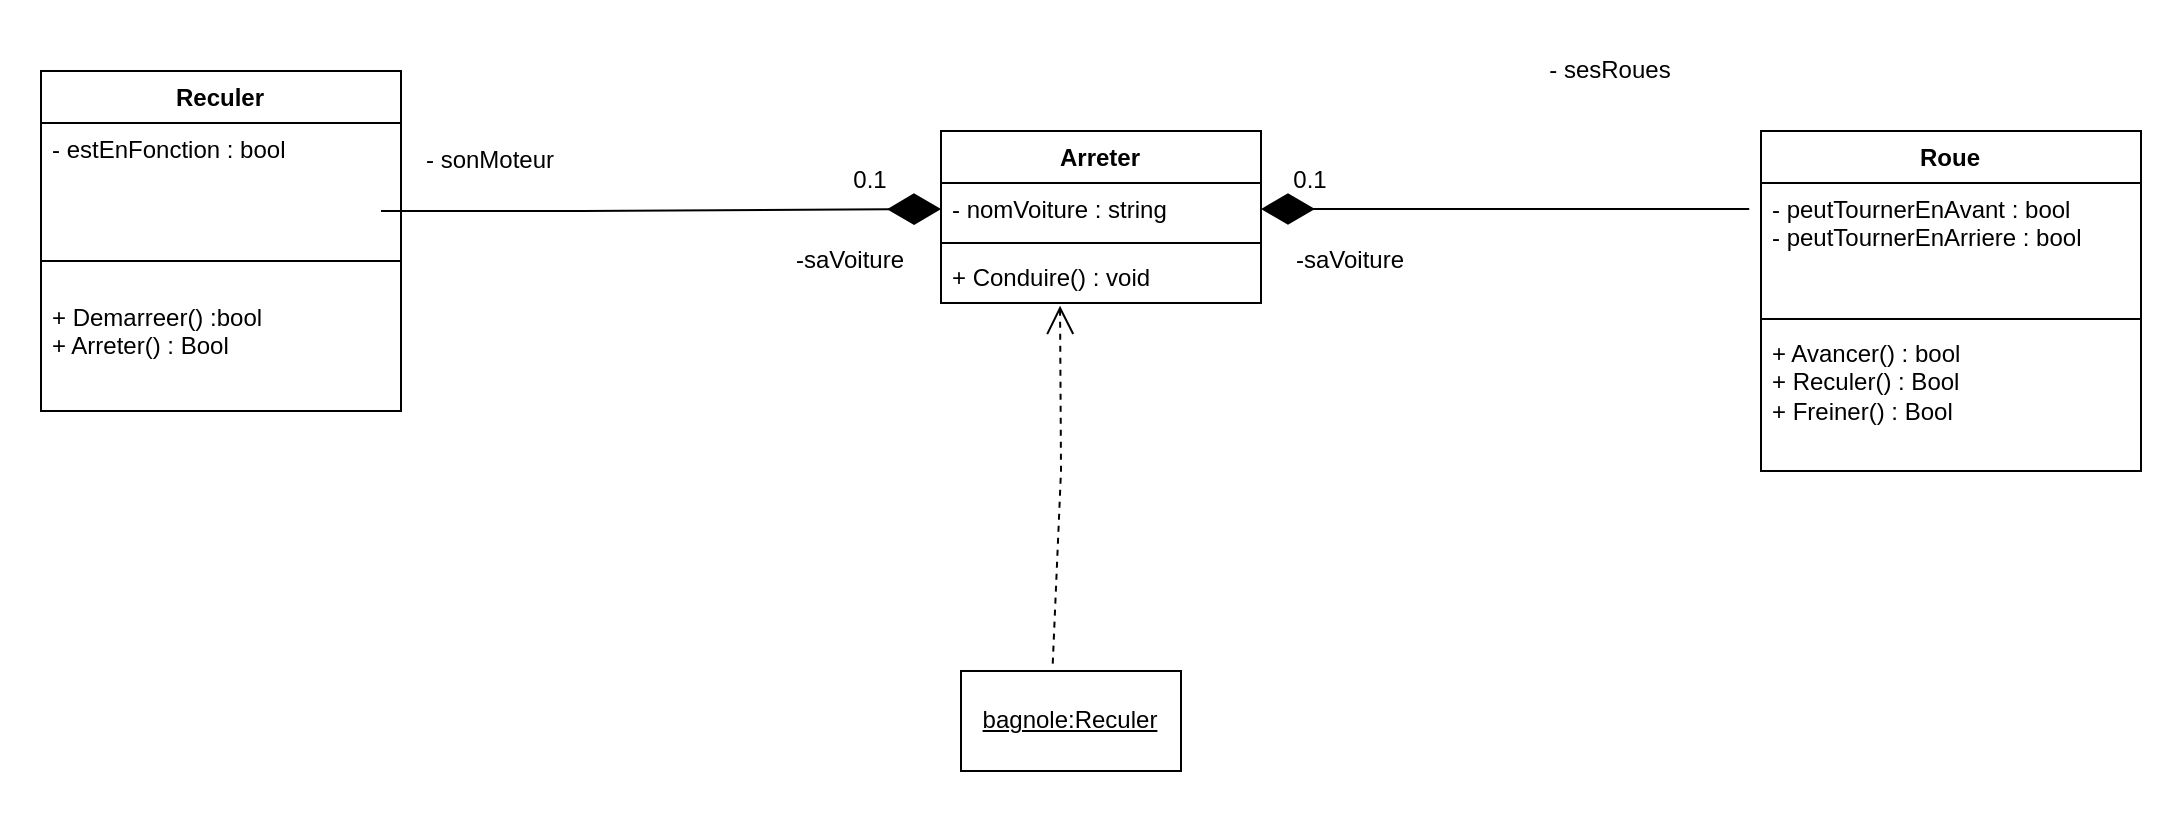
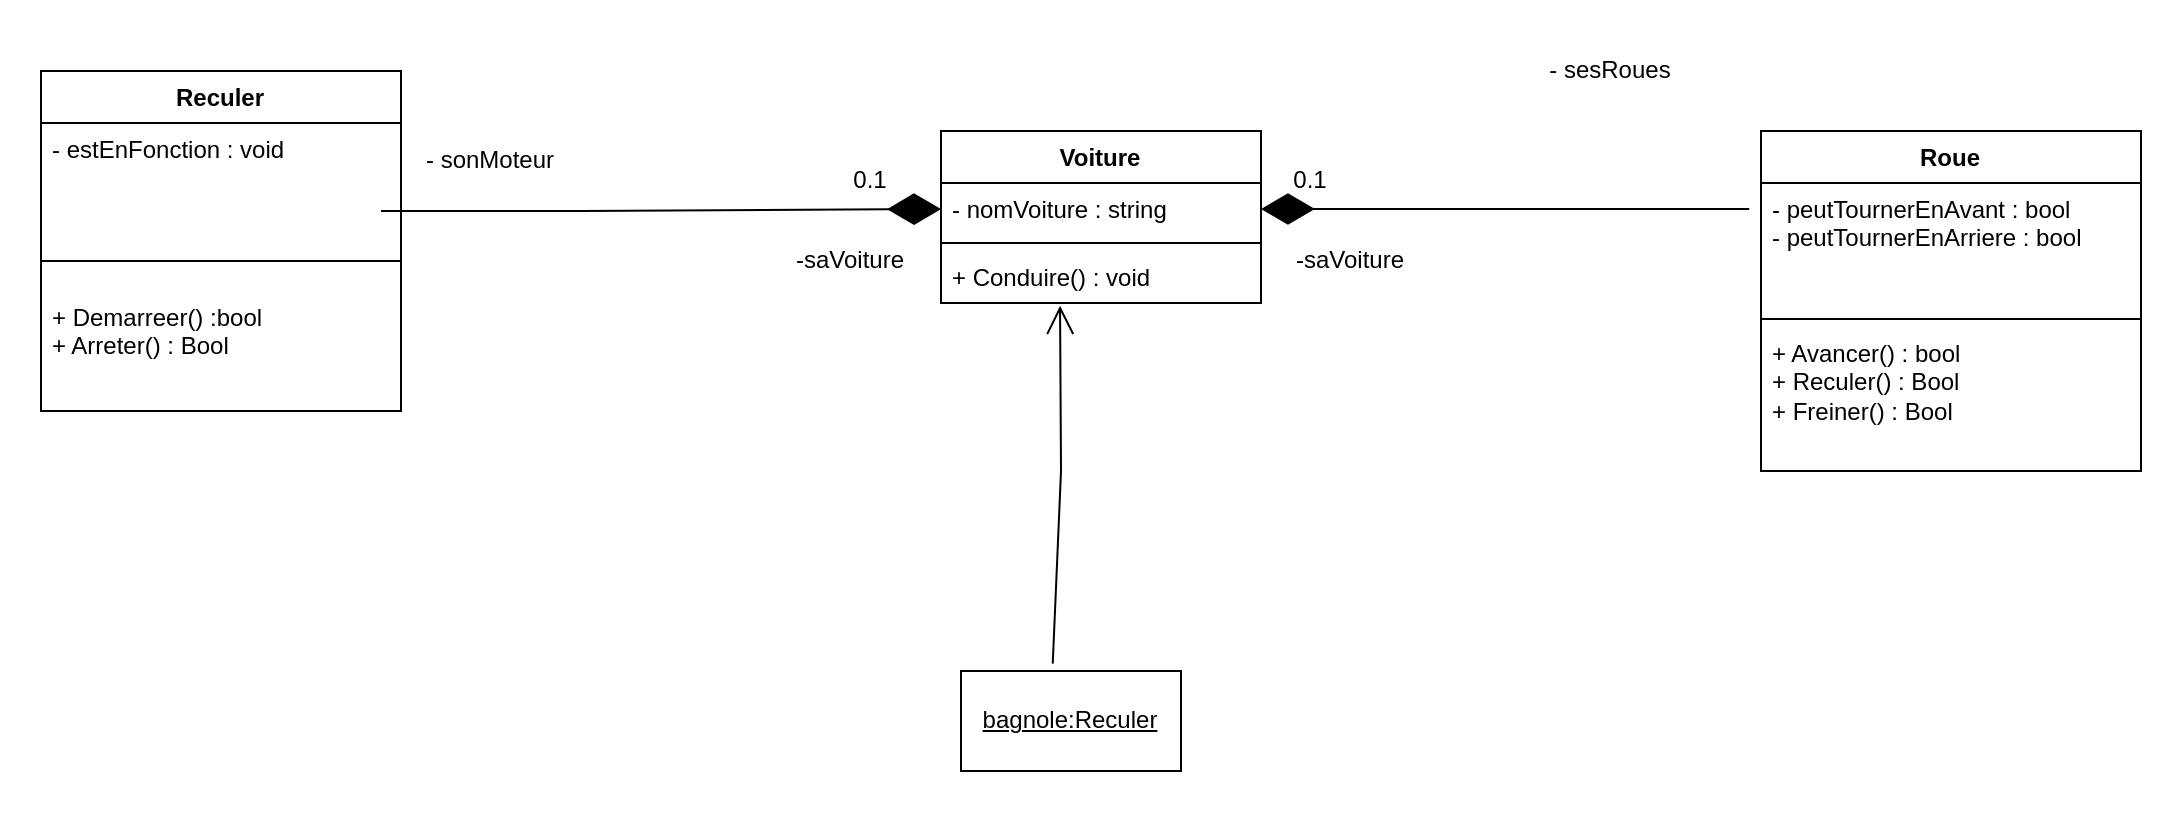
  <mxCell id="0" />
  <mxCell id="1" parent="0" />
  <mxCell id="2" value="Reculer" style="swimlane;fontStyle=1;align=center;verticalAlign=top;childLayout=stackLayout;horizontal=1;startSize=26;horizontalStack=0;resizeParent=1;resizeParentMax=0;resizeLast=0;collapsible=1;marginBottom=0;whiteSpace=wrap;html=1;" vertex="1" parent="1"><mxGeometry x="20" y="35" width="180" height="170" as="geometry" /></mxCell>
- <mxCell id="3" value="- estEnFonction : bool" style="text;strokeColor=none;fillColor=none;align=left;verticalAlign=top;spacingLeft=4;spacingRight=4;overflow=hidden;rotatable=0;points=[[0,0.5],[1,0.5]];portConstraint=eastwest;whiteSpace=wrap;html=1;" vertex="1" parent="2"><mxGeometry y="26" width="180" height="54" as="geometry" /></mxCell>
+ <mxCell id="3" value="- estEnFonction : void" style="text;strokeColor=none;fillColor=none;align=left;verticalAlign=top;spacingLeft=4;spacingRight=4;overflow=hidden;rotatable=0;points=[[0,0.5],[1,0.5]];portConstraint=eastwest;whiteSpace=wrap;html=1;" vertex="1" parent="2"><mxGeometry y="26" width="180" height="54" as="geometry" /></mxCell>
  <mxCell id="4" value="" style="line;strokeWidth=1;fillColor=none;align=left;verticalAlign=middle;spacingTop=-1;spacingLeft=3;spacingRight=3;rotatable=0;labelPosition=right;points=[];portConstraint=eastwest;strokeColor=inherit;" vertex="1" parent="2"><mxGeometry y="80" width="180" height="30" as="geometry" /></mxCell>
  <mxCell id="5" value="+ Demarreer() :bool&lt;br&gt;+ Arreter() : Bool&amp;nbsp;" style="text;strokeColor=none;fillColor=none;align=left;verticalAlign=top;spacingLeft=4;spacingRight=4;overflow=hidden;rotatable=0;points=[[0,0.5],[1,0.5]];portConstraint=eastwest;whiteSpace=wrap;html=1;" vertex="1" parent="2"><mxGeometry y="110" width="180" height="60" as="geometry" /></mxCell>
- <mxCell id="6" value="Arreter" style="swimlane;fontStyle=1;align=center;verticalAlign=top;childLayout=stackLayout;horizontal=1;startSize=26;horizontalStack=0;resizeParent=1;resizeParentMax=0;resizeLast=0;collapsible=1;marginBottom=0;whiteSpace=wrap;html=1;" vertex="1" parent="1"><mxGeometry x="470" y="65" width="160" height="86" as="geometry" /></mxCell>
+ <mxCell id="6" value="Voiture" style="swimlane;fontStyle=1;align=center;verticalAlign=top;childLayout=stackLayout;horizontal=1;startSize=26;horizontalStack=0;resizeParent=1;resizeParentMax=0;resizeLast=0;collapsible=1;marginBottom=0;whiteSpace=wrap;html=1;" vertex="1" parent="1"><mxGeometry x="470" y="65" width="160" height="86" as="geometry" /></mxCell>
  <mxCell id="7" value="- nomVoiture : string" style="text;strokeColor=none;fillColor=none;align=left;verticalAlign=top;spacingLeft=4;spacingRight=4;overflow=hidden;rotatable=0;points=[[0,0.5],[1,0.5]];portConstraint=eastwest;whiteSpace=wrap;html=1;" vertex="1" parent="6"><mxGeometry y="26" width="160" height="26" as="geometry" /></mxCell>
  <mxCell id="8" value="" style="line;strokeWidth=1;fillColor=none;align=left;verticalAlign=middle;spacingTop=-1;spacingLeft=3;spacingRight=3;rotatable=0;labelPosition=right;points=[];portConstraint=eastwest;strokeColor=inherit;" vertex="1" parent="6"><mxGeometry y="52" width="160" height="8" as="geometry" /></mxCell>
  <mxCell id="9" value="+ Conduire() : void&amp;nbsp;" style="text;strokeColor=none;fillColor=none;align=left;verticalAlign=top;spacingLeft=4;spacingRight=4;overflow=hidden;rotatable=0;points=[[0,0.5],[1,0.5]];portConstraint=eastwest;whiteSpace=wrap;html=1;" vertex="1" parent="6"><mxGeometry y="60" width="160" height="26" as="geometry" /></mxCell>
  <mxCell id="10" value="Roue" style="swimlane;fontStyle=1;align=center;verticalAlign=top;childLayout=stackLayout;horizontal=1;startSize=26;horizontalStack=0;resizeParent=1;resizeParentMax=0;resizeLast=0;collapsible=1;marginBottom=0;whiteSpace=wrap;html=1;" vertex="1" parent="1"><mxGeometry x="880" y="65" width="190" height="170" as="geometry" /></mxCell>
  <mxCell id="11" value="- peutTournerEnAvant : bool&amp;nbsp;&lt;br&gt;- peutTournerEnArriere : bool&amp;nbsp;" style="text;strokeColor=none;fillColor=none;align=left;verticalAlign=top;spacingLeft=4;spacingRight=4;overflow=hidden;rotatable=0;points=[[0,0.5],[1,0.5]];portConstraint=eastwest;whiteSpace=wrap;html=1;" vertex="1" parent="10"><mxGeometry y="26" width="190" height="64" as="geometry" /></mxCell>
  <mxCell id="12" value="" style="line;strokeWidth=1;fillColor=none;align=left;verticalAlign=middle;spacingTop=-1;spacingLeft=3;spacingRight=3;rotatable=0;labelPosition=right;points=[];portConstraint=eastwest;strokeColor=inherit;" vertex="1" parent="10"><mxGeometry y="90" width="190" height="8" as="geometry" /></mxCell>
  <mxCell id="13" value="+ Avancer() : bool&lt;br&gt;+ Reculer() : Bool&lt;br&gt;+ Freiner() : Bool&amp;nbsp;" style="text;strokeColor=none;fillColor=none;align=left;verticalAlign=top;spacingLeft=4;spacingRight=4;overflow=hidden;rotatable=0;points=[[0,0.5],[1,0.5]];portConstraint=eastwest;whiteSpace=wrap;html=1;" vertex="1" parent="10"><mxGeometry y="98" width="190" height="72" as="geometry" /></mxCell>
  <mxCell id="14" value="&lt;u&gt;bagnole:Reculer&lt;/u&gt;" style="html=1;whiteSpace=wrap;" vertex="1" parent="1"><mxGeometry x="480" y="335" width="110" height="50" as="geometry" /></mxCell>
  <mxCell id="15" value="" style="endArrow=diamondThin;endFill=1;endSize=24;html=1;rounded=0;exitX=0;exitY=0.5;exitDx=0;exitDy=0;entryX=0;entryY=0.5;entryDx=0;entryDy=0;" edge="1" parent="1" target="7"><mxGeometry width="160" relative="1" as="geometry"><mxPoint x="190" y="105" as="sourcePoint" /><mxPoint x="210" y="107.5" as="targetPoint" /><Array as="points"><mxPoint x="290" y="105" /></Array></mxGeometry></mxCell>
  <mxCell id="16" value="- sonMoteur" style="text;html=1;strokeColor=none;fillColor=none;align=center;verticalAlign=middle;whiteSpace=wrap;rounded=0;" vertex="1" parent="1"><mxGeometry x="200" y="65" width="90" height="30" as="geometry" /></mxCell>
  <mxCell id="17" value="- sesRoues" style="text;html=1;strokeColor=none;fillColor=none;align=center;verticalAlign=middle;whiteSpace=wrap;rounded=0;" vertex="1" parent="1"><mxGeometry x="760" y="20" width="90" height="30" as="geometry" /></mxCell>
  <mxCell id="18" value="-saVoiture" style="text;html=1;strokeColor=none;fillColor=none;align=center;verticalAlign=middle;whiteSpace=wrap;rounded=0;" vertex="1" parent="1"><mxGeometry x="370" y="115" width="110" height="30" as="geometry" /></mxCell>
  <mxCell id="19" value="-saVoiture" style="text;html=1;strokeColor=none;fillColor=none;align=center;verticalAlign=middle;whiteSpace=wrap;rounded=0;" vertex="1" parent="1"><mxGeometry x="620" y="115" width="110" height="30" as="geometry" /></mxCell>
  <mxCell id="20" value="0.1" style="text;html=1;strokeColor=none;fillColor=none;align=center;verticalAlign=middle;whiteSpace=wrap;rounded=0;" vertex="1" parent="1"><mxGeometry x="420" y="75" width="30" height="30" as="geometry" /></mxCell>
  <mxCell id="21" value="0.1" style="text;html=1;strokeColor=none;fillColor=none;align=center;verticalAlign=middle;whiteSpace=wrap;rounded=0;" vertex="1" parent="1"><mxGeometry x="640" y="75" width="30" height="30" as="geometry" /></mxCell>
- <mxCell id="22" value="" style="endArrow=open;endFill=1;endSize=12;html=1;rounded=0;exitX=0.417;exitY=-0.074;exitDx=0;exitDy=0;exitPerimeter=0;entryX=0.372;entryY=1.055;entryDx=0;entryDy=0;entryPerimeter=0;dashed=1;" edge="1" parent="1" source="14" target="9"><mxGeometry width="160" relative="1" as="geometry"><mxPoint x="390" y="215" as="sourcePoint" /><mxPoint x="550" y="215" as="targetPoint" /><Array as="points"><mxPoint x="530" y="235" /></Array></mxGeometry></mxCell>
+ <mxCell id="22" value="" style="endArrow=open;endFill=1;endSize=12;html=1;rounded=0;exitX=0.417;exitY=-0.074;exitDx=0;exitDy=0;exitPerimeter=0;entryX=0.372;entryY=1.055;entryDx=0;entryDy=0;entryPerimeter=0;" edge="1" parent="1" source="14" target="9"><mxGeometry width="160" relative="1" as="geometry"><mxPoint x="390" y="215" as="sourcePoint" /><mxPoint x="550" y="215" as="targetPoint" /><Array as="points"><mxPoint x="530" y="235" /></Array></mxGeometry></mxCell>
  <mxCell id="23" value="" style="endArrow=diamondThin;endFill=1;endSize=24;html=1;rounded=0;exitX=-0.031;exitY=0.203;exitDx=0;exitDy=0;entryX=1;entryY=0.5;entryDx=0;entryDy=0;exitPerimeter=0;" edge="1" parent="1" source="11" target="7"><mxGeometry width="160" relative="1" as="geometry"><mxPoint x="830" y="107.5" as="sourcePoint" /><mxPoint x="670" y="107.5" as="targetPoint" /></mxGeometry></mxCell>
